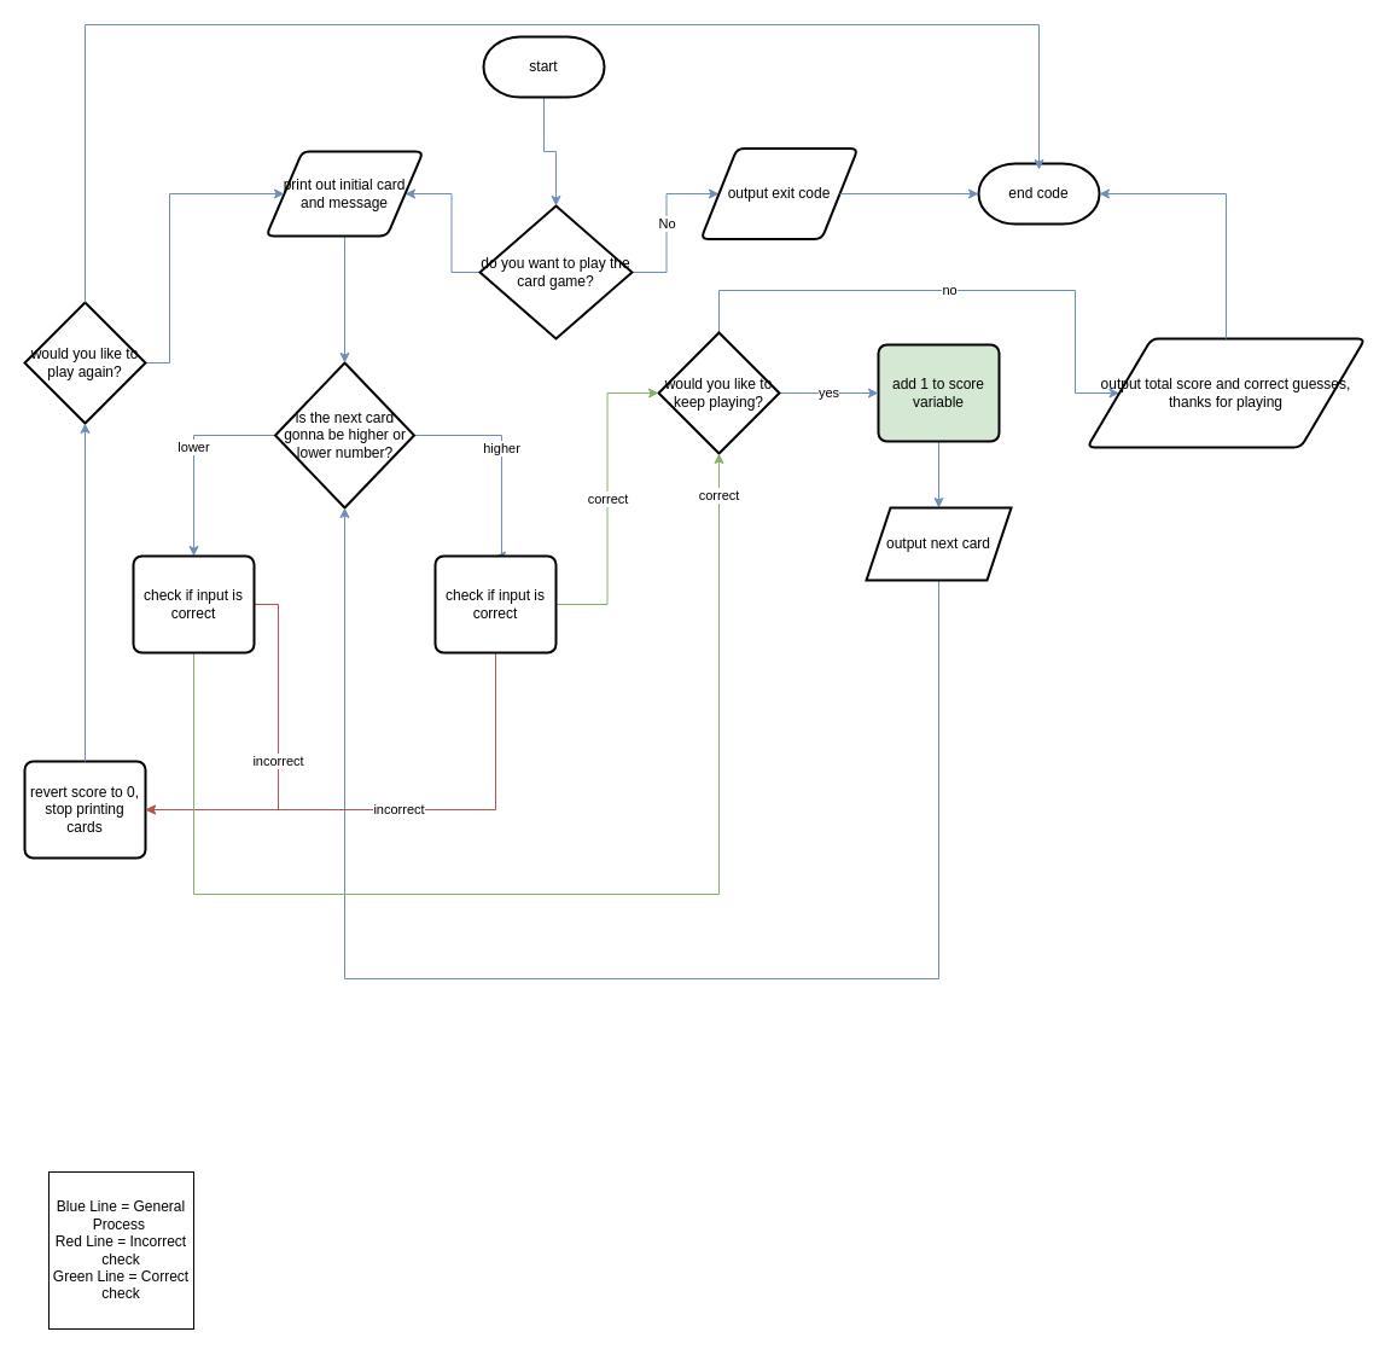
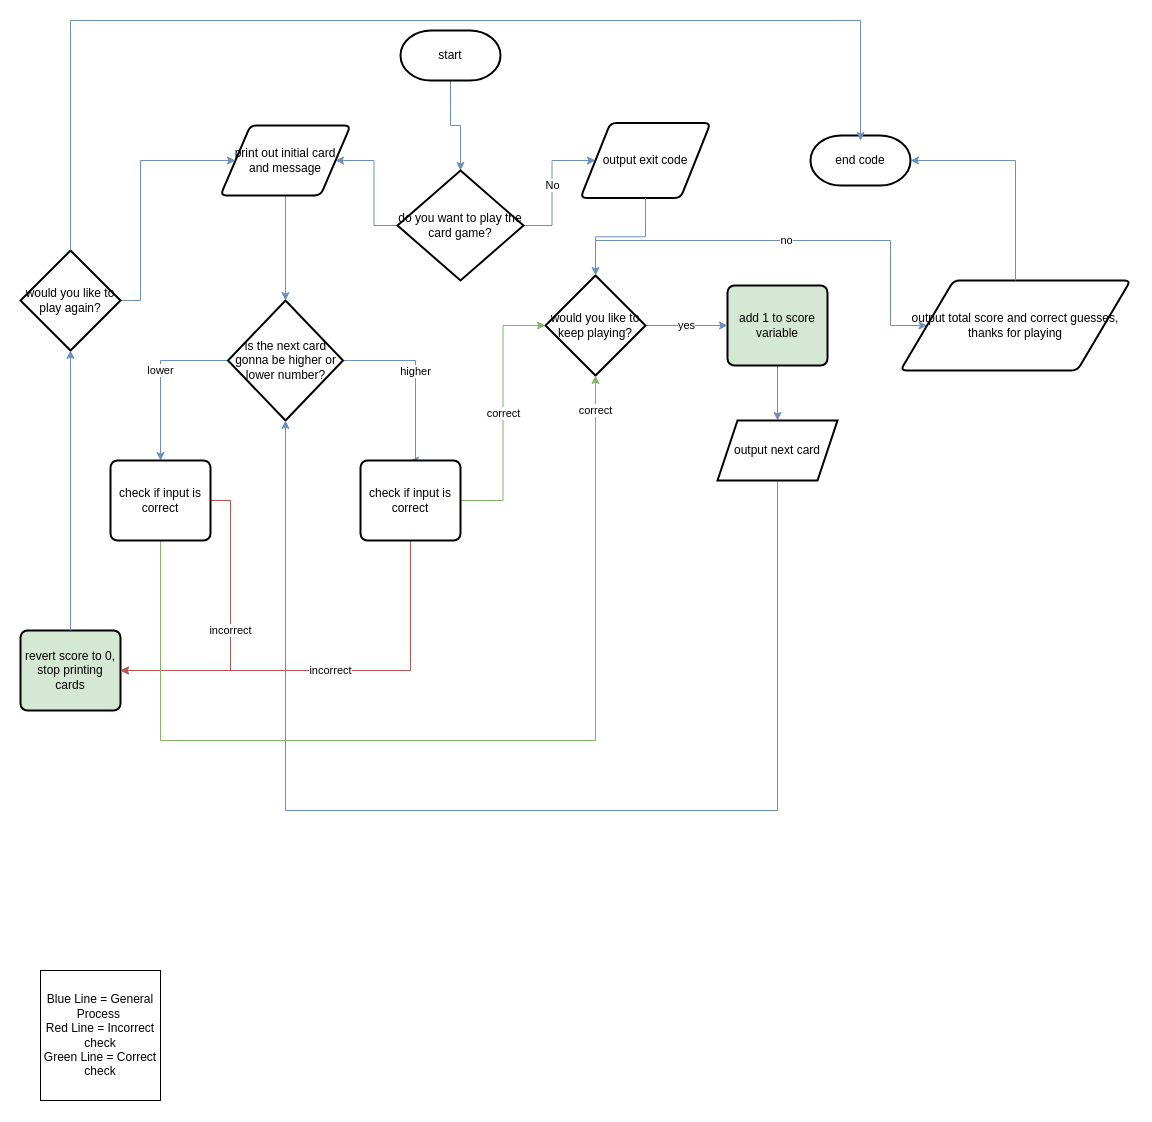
  <mxCell id="0" />
  <mxCell id="1" parent="0" />
  <mxCell id="2" value="" style="edgeStyle=orthogonalEdgeStyle;rounded=0;orthogonalLoop=1;jettySize=auto;html=1;fillColor=#dae8fc;strokeColor=#6c8ebf;" parent="1" source="3" target="6" edge="1"><mxGeometry relative="1" as="geometry" /></mxCell>
  <mxCell id="3" value="start" style="strokeWidth=2;html=1;shape=mxgraph.flowchart.terminator;whiteSpace=wrap;" parent="1" vertex="1"><mxGeometry x="400" y="30" width="100" height="50" as="geometry" /></mxCell>
  <mxCell id="4" value="No" style="edgeStyle=orthogonalEdgeStyle;rounded=0;orthogonalLoop=1;jettySize=auto;html=1;entryX=0;entryY=0.5;entryDx=0;entryDy=0;fillColor=#dae8fc;strokeColor=#6c8ebf;" parent="1" source="6" target="16" edge="1"><mxGeometry x="0.001" relative="1" as="geometry"><mxPoint as="offset" /></mxGeometry></mxCell>
  <mxCell id="5" style="edgeStyle=orthogonalEdgeStyle;rounded=0;orthogonalLoop=1;jettySize=auto;html=1;entryX=1;entryY=0.5;entryDx=0;entryDy=0;fillColor=#dae8fc;strokeColor=#6c8ebf;" parent="1" source="6" target="15" edge="1"><mxGeometry relative="1" as="geometry" /></mxCell>
  <mxCell id="6" value="do you want to play the card game?" style="strokeWidth=2;html=1;shape=mxgraph.flowchart.decision;whiteSpace=wrap;" parent="1" vertex="1"><mxGeometry x="397" y="170" width="126" height="110" as="geometry" /></mxCell>
  <mxCell id="7" value="end code" style="strokeWidth=2;html=1;shape=mxgraph.flowchart.terminator;whiteSpace=wrap;" parent="1" vertex="1"><mxGeometry x="810" y="135" width="100" height="50" as="geometry" /></mxCell>
  <mxCell id="8" value="lower" style="edgeStyle=orthogonalEdgeStyle;rounded=0;orthogonalLoop=1;jettySize=auto;html=1;entryX=0.5;entryY=0;entryDx=0;entryDy=0;exitX=0;exitY=0.5;exitDx=0;exitDy=0;exitPerimeter=0;fillColor=#dae8fc;strokeColor=#6c8ebf;" parent="1" source="10" target="32" edge="1"><mxGeometry x="-0.075" relative="1" as="geometry"><mxPoint x="338" y="360" as="sourcePoint" /><mxPoint x="180" y="440" as="targetPoint" /><mxPoint as="offset" /></mxGeometry></mxCell>
  <mxCell id="9" value="higher" style="edgeStyle=orthogonalEdgeStyle;rounded=0;orthogonalLoop=1;jettySize=auto;html=1;entryX=0.5;entryY=0;entryDx=0;entryDy=0;exitX=1;exitY=0.5;exitDx=0;exitDy=0;exitPerimeter=0;fillColor=#dae8fc;strokeColor=#6c8ebf;" parent="1" source="10" target="29" edge="1"><mxGeometry x="-0.07" relative="1" as="geometry"><mxPoint x="330" y="400" as="targetPoint" /><Array as="points"><mxPoint x="415" y="360" /><mxPoint x="415" y="460" /></Array><mxPoint as="offset" /></mxGeometry></mxCell>
  <mxCell id="10" value="is the next card gonna be higher or lower number?" style="strokeWidth=2;html=1;shape=mxgraph.flowchart.decision;whiteSpace=wrap;" parent="1" vertex="1"><mxGeometry x="227.5" y="300" width="115" height="120" as="geometry" /></mxCell>
- <mxCell id="11" value="revert score to 0, stop printing cards" style="rounded=1;whiteSpace=wrap;html=1;absoluteArcSize=1;arcSize=14;strokeWidth=2;" parent="1" vertex="1"><mxGeometry x="20" y="630" width="100" height="80" as="geometry" /></mxCell>
+ <mxCell id="11" value="revert score to 0, stop printing cards" style="rounded=1;whiteSpace=wrap;html=1;absoluteArcSize=1;arcSize=14;strokeWidth=2;fillColor=#d5e8d4;" parent="1" vertex="1"><mxGeometry x="20" y="630" width="100" height="80" as="geometry" /></mxCell>
  <mxCell id="12" value="" style="edgeStyle=orthogonalEdgeStyle;rounded=0;orthogonalLoop=1;jettySize=auto;html=1;fillColor=#dae8fc;strokeColor=#6c8ebf;" parent="1" source="13" target="25" edge="1"><mxGeometry relative="1" as="geometry" /></mxCell>
  <mxCell id="13" value="add 1 to score variable" style="rounded=1;whiteSpace=wrap;html=1;absoluteArcSize=1;arcSize=14;strokeWidth=2;fillColor=#d5e8d4;" parent="1" vertex="1"><mxGeometry x="727" y="285" width="100" height="80" as="geometry" /></mxCell>
  <mxCell id="14" value="" style="edgeStyle=orthogonalEdgeStyle;rounded=0;orthogonalLoop=1;jettySize=auto;html=1;fillColor=#dae8fc;strokeColor=#6c8ebf;" parent="1" source="15" target="10" edge="1"><mxGeometry relative="1" as="geometry" /></mxCell>
  <mxCell id="15" value="print out initial card&lt;div&gt;and message&lt;/div&gt;" style="shape=parallelogram;html=1;strokeWidth=2;perimeter=parallelogramPerimeter;whiteSpace=wrap;rounded=1;arcSize=12;size=0.23;" parent="1" vertex="1"><mxGeometry x="220" y="125" width="130" height="70" as="geometry" /></mxCell>
  <mxCell id="16" value="&lt;div&gt;output exit code&lt;/div&gt;" style="shape=parallelogram;html=1;strokeWidth=2;perimeter=parallelogramPerimeter;whiteSpace=wrap;rounded=1;arcSize=12;size=0.23;" parent="1" vertex="1"><mxGeometry x="580" y="122.5" width="130" height="75" as="geometry" /></mxCell>
  <mxCell id="17" style="edgeStyle=orthogonalEdgeStyle;rounded=0;orthogonalLoop=1;jettySize=auto;html=1;entryX=0;entryY=0.5;entryDx=0;entryDy=0;fillColor=#dae8fc;strokeColor=#6c8ebf;" parent="1" source="18" target="15" edge="1"><mxGeometry relative="1" as="geometry"><Array as="points"><mxPoint x="140" y="300" /><mxPoint x="140" y="160" /></Array></mxGeometry></mxCell>
  <mxCell id="18" value="would you like to play again?" style="strokeWidth=2;html=1;shape=mxgraph.flowchart.decision;whiteSpace=wrap;" parent="1" vertex="1"><mxGeometry x="20" y="250" width="100" height="100" as="geometry" /></mxCell>
  <mxCell id="19" style="edgeStyle=orthogonalEdgeStyle;rounded=0;orthogonalLoop=1;jettySize=auto;html=1;entryX=0.5;entryY=1;entryDx=0;entryDy=0;entryPerimeter=0;fillColor=#dae8fc;strokeColor=#6c8ebf;" parent="1" source="11" target="18" edge="1"><mxGeometry relative="1" as="geometry" /></mxCell>
  <mxCell id="20" style="edgeStyle=orthogonalEdgeStyle;rounded=0;orthogonalLoop=1;jettySize=auto;html=1;fillColor=#dae8fc;strokeColor=#6c8ebf;" parent="1" edge="1"><mxGeometry relative="1" as="geometry"><Array as="points"><mxPoint x="70" y="20" /><mxPoint x="860" y="20" /></Array><mxPoint x="70" y="250" as="sourcePoint" /><mxPoint x="860" y="140" as="targetPoint" /></mxGeometry></mxCell>
  <mxCell id="21" value="yes" style="edgeStyle=orthogonalEdgeStyle;rounded=0;orthogonalLoop=1;jettySize=auto;html=1;entryX=0;entryY=0.5;entryDx=0;entryDy=0;fillColor=#dae8fc;strokeColor=#6c8ebf;" parent="1" source="23" target="13" edge="1"><mxGeometry relative="1" as="geometry" /></mxCell>
  <mxCell id="22" value="no" style="edgeStyle=orthogonalEdgeStyle;rounded=0;orthogonalLoop=1;jettySize=auto;html=1;fillColor=#dae8fc;strokeColor=#6c8ebf;" parent="1" source="23" target="26" edge="1"><mxGeometry relative="1" as="geometry"><Array as="points"><mxPoint x="595" y="240" /><mxPoint x="890" y="240" /><mxPoint x="890" y="325" /></Array></mxGeometry></mxCell>
  <mxCell id="23" value="would you like to keep playing?" style="strokeWidth=2;html=1;shape=mxgraph.flowchart.decision;whiteSpace=wrap;" parent="1" vertex="1"><mxGeometry x="545" y="275" width="100" height="100" as="geometry" /></mxCell>
  <mxCell id="24" style="edgeStyle=orthogonalEdgeStyle;rounded=0;orthogonalLoop=1;jettySize=auto;html=1;entryX=0.5;entryY=1;entryDx=0;entryDy=0;entryPerimeter=0;fillColor=#dae8fc;strokeColor=#6c8ebf;" parent="1" source="25" target="10" edge="1"><mxGeometry relative="1" as="geometry"><mxPoint x="510" y="630" as="targetPoint" /><Array as="points"><mxPoint x="777" y="810" /><mxPoint x="285" y="810" /></Array></mxGeometry></mxCell>
  <mxCell id="25" value="output next card" style="shape=parallelogram;perimeter=parallelogramPerimeter;whiteSpace=wrap;html=1;fixedSize=1;strokeWidth=2;" parent="1" vertex="1"><mxGeometry x="717" y="420" width="120" height="60" as="geometry" /></mxCell>
  <mxCell id="26" value="output total score and correct guesses, thanks for playing" style="shape=parallelogram;html=1;strokeWidth=2;perimeter=parallelogramPerimeter;whiteSpace=wrap;rounded=1;arcSize=12;size=0.231;" parent="1" vertex="1"><mxGeometry x="900" y="280" width="230" height="90" as="geometry" /></mxCell>
  <mxCell id="27" value="incorrect" style="edgeStyle=orthogonalEdgeStyle;rounded=0;orthogonalLoop=1;jettySize=auto;html=1;entryX=1;entryY=0.5;entryDx=0;entryDy=0;fillColor=#f8cecc;strokeColor=#b85450;" parent="1" source="29" target="11" edge="1"><mxGeometry relative="1" as="geometry"><Array as="points"><mxPoint x="410" y="670" /></Array></mxGeometry></mxCell>
  <mxCell id="28" value="correct" style="edgeStyle=orthogonalEdgeStyle;rounded=0;orthogonalLoop=1;jettySize=auto;html=1;entryX=0;entryY=0.5;entryDx=0;entryDy=0;entryPerimeter=0;fillColor=#d5e8d4;strokeColor=#82b366;" parent="1" source="29" target="23" edge="1"><mxGeometry relative="1" as="geometry" /></mxCell>
  <mxCell id="29" value="check if input is correct" style="rounded=1;whiteSpace=wrap;html=1;absoluteArcSize=1;arcSize=14;strokeWidth=2;" parent="1" vertex="1"><mxGeometry x="360" y="460" width="100" height="80" as="geometry" /></mxCell>
  <mxCell id="30" value="incorrect" style="edgeStyle=orthogonalEdgeStyle;rounded=0;orthogonalLoop=1;jettySize=auto;html=1;fillColor=#f8cecc;strokeColor=#b85450;" parent="1" source="32" target="11" edge="1"><mxGeometry relative="1" as="geometry"><Array as="points"><mxPoint x="230" y="670" /></Array></mxGeometry></mxCell>
  <mxCell id="31" value="correct" style="edgeStyle=orthogonalEdgeStyle;rounded=0;orthogonalLoop=1;jettySize=auto;html=1;entryX=0.5;entryY=1;entryDx=0;entryDy=0;entryPerimeter=0;fillColor=#d5e8d4;strokeColor=#82b366;" parent="1" source="32" target="23" edge="1"><mxGeometry x="0.93" relative="1" as="geometry"><mxPoint x="160" y="740" as="targetPoint" /><Array as="points"><mxPoint x="160" y="740" /><mxPoint x="595" y="740" /></Array><mxPoint as="offset" /></mxGeometry></mxCell>
  <mxCell id="32" value="check if input is correct" style="rounded=1;whiteSpace=wrap;html=1;absoluteArcSize=1;arcSize=14;strokeWidth=2;" parent="1" vertex="1"><mxGeometry x="110" y="460" width="100" height="80" as="geometry" /></mxCell>
- <mxCell id="33" style="edgeStyle=orthogonalEdgeStyle;rounded=0;orthogonalLoop=1;jettySize=auto;html=1;entryX=0;entryY=0.5;entryDx=0;entryDy=0;entryPerimeter=0;fillColor=#dae8fc;strokeColor=#6c8ebf;" parent="1" source="16" target="7" edge="1"><mxGeometry relative="1" as="geometry" /></mxCell>
+ <mxCell id="33" style="edgeStyle=orthogonalEdgeStyle;rounded=0;orthogonalLoop=1;jettySize=auto;html=1;fillColor=#dae8fc;strokeColor=#6c8ebf;" parent="1" source="16" target="23" edge="1"><mxGeometry relative="1" as="geometry" /></mxCell>
  <mxCell id="34" value="Blue Line = General Process&amp;nbsp;&lt;div&gt;Red Line = Incorrect check&lt;/div&gt;&lt;div&gt;Green Line = Correct check&lt;/div&gt;" style="rounded=0;whiteSpace=wrap;html=1;" parent="1" vertex="1"><mxGeometry x="40" y="970" width="120" height="130" as="geometry" /></mxCell>
  <mxCell id="35" style="edgeStyle=orthogonalEdgeStyle;rounded=0;orthogonalLoop=1;jettySize=auto;html=1;entryX=1;entryY=0.5;entryDx=0;entryDy=0;entryPerimeter=0;fillColor=#dae8fc;strokeColor=#6c8ebf;" parent="1" source="26" target="7" edge="1"><mxGeometry relative="1" as="geometry" /></mxCell>
